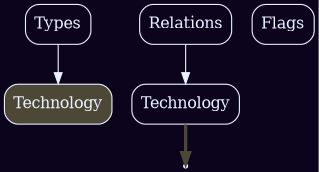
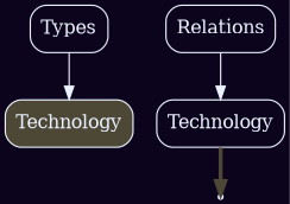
  digraph {
    bgcolor="#0c041c"
    fillcolor="#0c041c"
    fontcolor="#ebf2ff"
    fontname=Roboto
    fontsize=10
    rankdir=TB
    splines=ortho
    node [color="#ebf2ff" fillcolor="#0c041c" fontcolor="#ebf2ff" shape=box style="rounded,filled"]
    edge [color="#ebf2ff" fontcolor="#ebf2ff" minlen=1 penwidth=1]
    n1 [label=Types]
    n2 [fillcolor="#4d4736" label=Technology]
    n3 [label=Relations]
    n4 [label=Technology]
-   n5 [label=Flags]
    tech_b [shape=point fillcolor=""]
    n1 -> n2
    n3 -> n4
    n4 -> tech_b [color="#4d4736" penwidth=3]
  }
